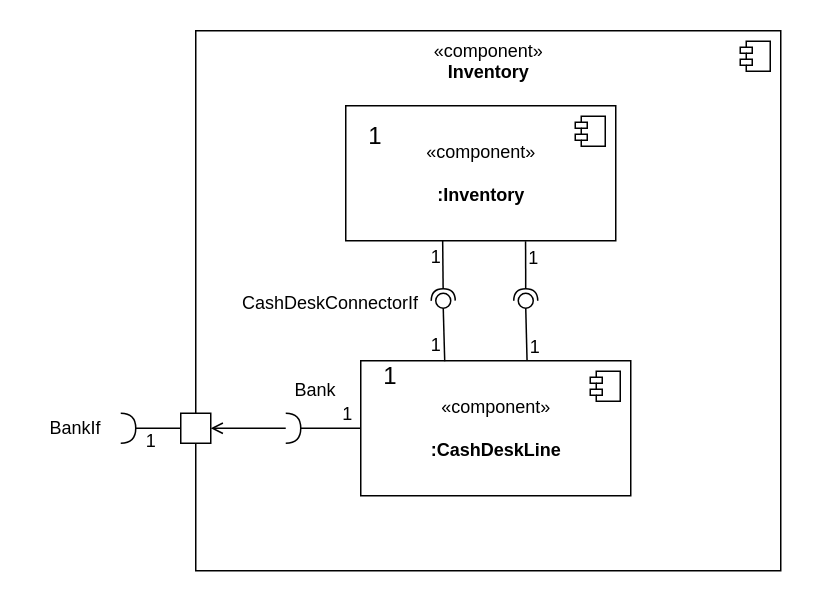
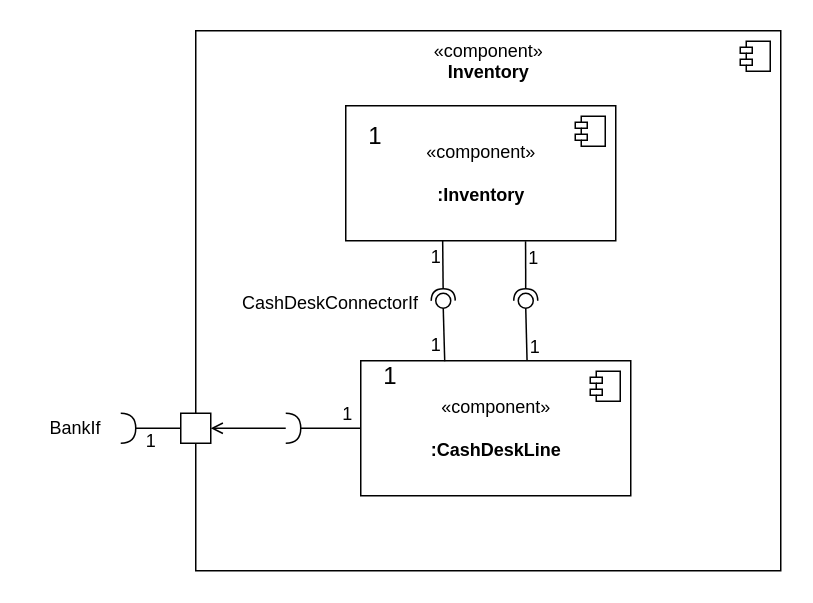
  <mxCell id="0" />
  <mxCell id="1" parent="0" />
  <mxCell id="2" value="&lt;span&gt;«component»&lt;/span&gt;&lt;br&gt;&lt;b&gt;Inventory&lt;/b&gt;" style="html=1;dropTarget=0;labelBackgroundColor=none;fontColor=default;strokeColor=default;fillColor=default;align=center;verticalAlign=top;labelPosition=center;verticalLabelPosition=middle;" vertex="1" parent="1"><mxGeometry x="130" y="20" width="390" height="360" as="geometry" /></mxCell>
  <mxCell id="3" value="" style="shape=module;jettyWidth=8;jettyHeight=4;labelBackgroundColor=none;fontColor=default;strokeColor=default;fillColor=default;align=center;verticalAlign=bottom;" vertex="1" parent="2"><mxGeometry x="1" width="20" height="20" relative="1" as="geometry"><mxPoint x="-27" y="7" as="offset" /></mxGeometry></mxCell>
  <mxCell id="4" value="«component»&lt;br&gt;&lt;br&gt;&lt;b&gt;:Inventory&lt;/b&gt;" style="html=1;dropTarget=0;labelBackgroundColor=none;fontColor=default;strokeColor=default;fillColor=default;align=center;verticalAlign=middle;" vertex="1" parent="1"><mxGeometry x="230" y="70" width="180" height="90" as="geometry" /></mxCell>
  <mxCell id="5" value="" style="shape=module;jettyWidth=8;jettyHeight=4;labelBackgroundColor=none;fontColor=default;strokeColor=default;fillColor=default;align=center;verticalAlign=bottom;" vertex="1" parent="4"><mxGeometry x="1" width="20" height="20" relative="1" as="geometry"><mxPoint x="-27" y="7" as="offset" /></mxGeometry></mxCell>
  <mxCell id="6" value="&lt;font style=&quot;font-size: 16px&quot;&gt;1&lt;/font&gt;" style="text;html=1;strokeColor=none;fillColor=none;align=center;verticalAlign=middle;whiteSpace=wrap;rounded=0;labelBackgroundColor=none;fontColor=default;" vertex="1" parent="1"><mxGeometry x="230" y="80" width="40" height="20" as="geometry" /></mxCell>
  <mxCell id="7" value="«component»&lt;br&gt;&lt;br&gt;&lt;b&gt;:CashDeskLine&lt;/b&gt;" style="html=1;dropTarget=0;labelBackgroundColor=none;fontColor=default;strokeColor=default;fillColor=default;align=center;verticalAlign=middle;" vertex="1" parent="1"><mxGeometry x="240" y="240" width="180" height="90" as="geometry" /></mxCell>
  <mxCell id="8" value="" style="shape=module;jettyWidth=8;jettyHeight=4;labelBackgroundColor=none;fontColor=default;strokeColor=default;fillColor=default;align=center;verticalAlign=bottom;" vertex="1" parent="7"><mxGeometry x="1" width="20" height="20" relative="1" as="geometry"><mxPoint x="-27" y="7" as="offset" /></mxGeometry></mxCell>
  <mxCell id="9" value="&lt;font style=&quot;font-size: 16px&quot;&gt;1&lt;/font&gt;" style="text;html=1;strokeColor=none;fillColor=none;align=center;verticalAlign=middle;whiteSpace=wrap;rounded=0;labelBackgroundColor=none;fontColor=default;" vertex="1" parent="1"><mxGeometry x="240" y="240" width="40" height="20" as="geometry" /></mxCell>
  <mxCell id="10" value="&lt;font style=&quot;font-size: 12px&quot;&gt;CashDeskConnectorIf&lt;/font&gt;" style="text;html=1;strokeColor=none;fillColor=none;align=center;verticalAlign=middle;whiteSpace=wrap;rounded=0;labelBackgroundColor=none;fontSize=16;fontColor=default;" vertex="1" parent="1"><mxGeometry x="190" y="185" width="60" height="30" as="geometry" /></mxCell>
  <mxCell id="11" style="edgeStyle=orthogonalEdgeStyle;rounded=0;orthogonalLoop=1;jettySize=auto;html=1;entryX=0;entryY=0.5;entryDx=0;entryDy=0;labelBackgroundColor=default;fontSize=12;fontColor=default;strokeColor=default;endArrow=none;endFill=0;" edge="1" parent="1" source="14" target="7"><mxGeometry relative="1" as="geometry" /></mxCell>
  <mxCell id="12" value="1" style="edgeLabel;html=1;align=center;verticalAlign=middle;resizable=0;points=[];fontSize=12;fontColor=default;labelBackgroundColor=default;" vertex="1" connectable="0" parent="11"><mxGeometry x="0.336" relative="1" as="geometry"><mxPoint x="3" y="-10" as="offset" /></mxGeometry></mxCell>
  <mxCell id="13" style="edgeStyle=orthogonalEdgeStyle;rounded=0;orthogonalLoop=1;jettySize=auto;html=1;entryX=1;entryY=0.5;entryDx=0;entryDy=0;labelBackgroundColor=default;fontSize=12;fontColor=default;endArrow=open;endFill=0;strokeColor=default;fillColor=default;startArrow=none;startFill=0;" edge="1" parent="1" source="14" target="25"><mxGeometry relative="1" as="geometry" /></mxCell>
  <mxCell id="14" value="" style="shape=requiredInterface;html=1;verticalLabelPosition=bottom;sketch=0;labelBackgroundColor=none;fontSize=12;fontColor=default;strokeColor=default;fillColor=default;align=center;verticalAlign=top;" vertex="1" parent="1"><mxGeometry x="190" y="275" width="10" height="20" as="geometry" /></mxCell>
  <mxCell id="15" value="" style="rounded=0;orthogonalLoop=1;jettySize=auto;html=1;endArrow=none;endFill=0;sketch=0;sourcePerimeterSpacing=0;targetPerimeterSpacing=0;labelBackgroundColor=default;fontSize=12;fontColor=default;strokeColor=default;exitX=0.311;exitY=0.003;exitDx=0;exitDy=0;exitPerimeter=0;fillColor=default;" edge="1" target="19" parent="1" source="7"><mxGeometry relative="1" as="geometry"><mxPoint x="175" y="235" as="sourcePoint" /></mxGeometry></mxCell>
  <mxCell id="16" value="1" style="edgeLabel;html=1;align=center;verticalAlign=middle;resizable=0;points=[];fontSize=12;fontColor=default;labelBackgroundColor=default;" vertex="1" connectable="0" parent="15"><mxGeometry x="-0.452" relative="1" as="geometry"><mxPoint x="-6" y="-1" as="offset" /></mxGeometry></mxCell>
  <mxCell id="17" value="" style="rounded=0;orthogonalLoop=1;jettySize=auto;html=1;endArrow=halfCircle;endFill=0;entryX=0.5;entryY=0.5;endSize=6;strokeWidth=1;sketch=0;labelBackgroundColor=default;fontSize=12;fontColor=default;exitX=0.359;exitY=1.001;exitDx=0;exitDy=0;exitPerimeter=0;strokeColor=default;fillColor=default;" edge="1" target="19" parent="1" source="4"><mxGeometry relative="1" as="geometry"><mxPoint x="215" y="235" as="sourcePoint" /></mxGeometry></mxCell>
  <mxCell id="18" value="1" style="edgeLabel;html=1;align=center;verticalAlign=middle;resizable=0;points=[];fontSize=12;fontColor=default;labelBackgroundColor=default;" vertex="1" connectable="0" parent="17"><mxGeometry x="-0.556" y="1" relative="1" as="geometry"><mxPoint x="-6" y="1" as="offset" /></mxGeometry></mxCell>
  <mxCell id="19" value="" style="ellipse;whiteSpace=wrap;html=1;align=center;aspect=fixed;resizable=0;points=[];outlineConnect=0;sketch=0;labelBackgroundColor=none;fontSize=12;fontColor=default;strokeColor=default;fillColor=default;" vertex="1" parent="1"><mxGeometry x="290" y="195" width="10" height="10" as="geometry" /></mxCell>
  <mxCell id="20" value="" style="rounded=0;orthogonalLoop=1;jettySize=auto;html=1;endArrow=none;endFill=0;sketch=0;sourcePerimeterSpacing=0;targetPerimeterSpacing=0;labelBackgroundColor=default;fontSize=12;fontColor=default;strokeColor=default;fillColor=default;exitX=0.616;exitY=0;exitDx=0;exitDy=0;exitPerimeter=0;" edge="1" target="24" parent="1" source="7"><mxGeometry relative="1" as="geometry"><mxPoint x="330" y="200" as="sourcePoint" /></mxGeometry></mxCell>
  <mxCell id="21" value="1" style="edgeLabel;html=1;align=center;verticalAlign=middle;resizable=0;points=[];fontSize=12;fontColor=default;labelBackgroundColor=default;" vertex="1" connectable="0" parent="20"><mxGeometry x="-0.197" relative="1" as="geometry"><mxPoint x="5" y="4" as="offset" /></mxGeometry></mxCell>
  <mxCell id="22" value="" style="rounded=0;orthogonalLoop=1;jettySize=auto;html=1;endArrow=halfCircle;endFill=0;entryX=0.5;entryY=0.5;endSize=6;strokeWidth=1;sketch=0;labelBackgroundColor=default;fontSize=12;fontColor=default;fillColor=default;exitX=0.666;exitY=1.004;exitDx=0;exitDy=0;exitPerimeter=0;strokeColor=default;" edge="1" target="24" parent="1" source="4"><mxGeometry relative="1" as="geometry"><mxPoint x="370" y="200" as="sourcePoint" /></mxGeometry></mxCell>
  <mxCell id="23" value="1" style="edgeLabel;html=1;align=center;verticalAlign=middle;resizable=0;points=[];fontSize=12;fontColor=default;labelBackgroundColor=default;" vertex="1" connectable="0" parent="22"><mxGeometry x="-0.424" relative="1" as="geometry"><mxPoint x="5" as="offset" /></mxGeometry></mxCell>
  <mxCell id="24" value="" style="ellipse;whiteSpace=wrap;html=1;align=center;aspect=fixed;resizable=0;points=[];outlineConnect=0;sketch=0;labelBackgroundColor=default;fontSize=12;fontColor=default;strokeColor=default;fillColor=default;" vertex="1" parent="1"><mxGeometry x="345" y="195" width="10" height="10" as="geometry" /></mxCell>
  <mxCell id="25" value="" style="whiteSpace=wrap;html=1;aspect=fixed;labelBackgroundColor=default;fontSize=12;fontColor=default;strokeColor=default;fillColor=default;align=center;verticalAlign=top;" vertex="1" parent="1"><mxGeometry x="120" y="275" width="20" height="20" as="geometry" /></mxCell>
- <mxCell id="26" value="Bank" style="text;html=1;strokeColor=none;fillColor=none;align=center;verticalAlign=middle;whiteSpace=wrap;rounded=0;labelBackgroundColor=default;fontSize=12;fontColor=default;" vertex="1" parent="1"><mxGeometry x="180" y="245" width="60" height="30" as="geometry" /></mxCell>
  <mxCell id="27" value="1" style="edgeStyle=orthogonalEdgeStyle;rounded=0;orthogonalLoop=1;jettySize=auto;html=1;entryX=0;entryY=0.5;entryDx=0;entryDy=0;labelBackgroundColor=default;fontSize=12;fontColor=default;startArrow=none;startFill=0;endArrow=none;endFill=0;strokeColor=default;fillColor=default;strokeWidth=1;verticalAlign=top;labelPosition=center;verticalLabelPosition=middle;align=center;" edge="1" parent="1" source="28" target="25"><mxGeometry x="-0.6" y="5" relative="1" as="geometry"><mxPoint as="offset" /></mxGeometry></mxCell>
  <mxCell id="28" value="" style="shape=requiredInterface;html=1;verticalLabelPosition=bottom;sketch=0;labelBackgroundColor=default;fontSize=12;fontColor=default;strokeColor=default;fillColor=default;align=center;verticalAlign=top;" vertex="1" parent="1"><mxGeometry x="80" y="275" width="10" height="20" as="geometry" /></mxCell>
  <mxCell id="29" value="BankIf" style="text;html=1;strokeColor=none;fillColor=none;align=center;verticalAlign=middle;whiteSpace=wrap;rounded=0;labelBackgroundColor=default;fontSize=12;fontColor=default;" vertex="1" parent="1"><mxGeometry x="20" y="270" width="60" height="30" as="geometry" /></mxCell>
